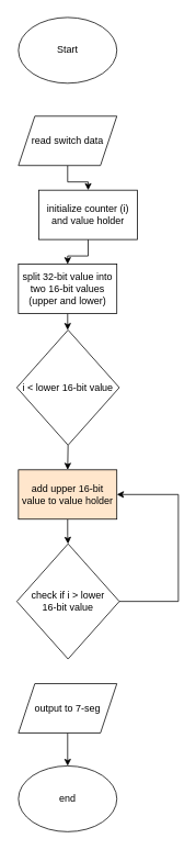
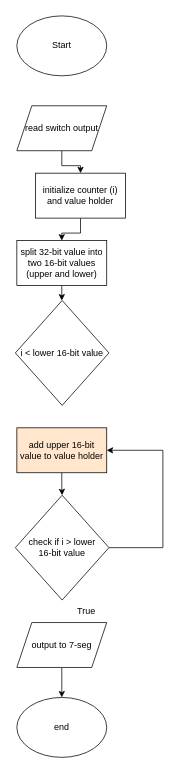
  <mxCell id="0" />
  <mxCell id="1" parent="0" />
  <mxCell id="2" value="Start" style="ellipse;whiteSpace=wrap;html=1;" vertex="1" parent="1"><mxGeometry x="22" y="20" width="120" height="80" as="geometry" /></mxCell>
  <mxCell id="3" style="edgeStyle=orthogonalEdgeStyle;rounded=0;orthogonalLoop=1;jettySize=auto;html=1;entryX=0.5;entryY=0;entryDx=0;entryDy=0;" edge="1" parent="1" source="4" target="12"><mxGeometry relative="1" as="geometry" /></mxCell>
- <mxCell id="4" value="read switch data" style="shape=parallelogram;perimeter=parallelogramPerimeter;whiteSpace=wrap;html=1;fixedSize=1;" vertex="1" parent="1"><mxGeometry x="22" y="140" width="120" height="60" as="geometry" /></mxCell>
+ <mxCell id="4" value="read switch output" style="shape=parallelogram;perimeter=parallelogramPerimeter;whiteSpace=wrap;html=1;fixedSize=1;" vertex="1" parent="1"><mxGeometry x="22" y="140" width="120" height="60" as="geometry" /></mxCell>
  <mxCell id="5" style="edgeStyle=orthogonalEdgeStyle;rounded=0;orthogonalLoop=1;jettySize=auto;html=1;entryX=0.5;entryY=0;entryDx=0;entryDy=0;" edge="1" parent="1" source="6" target="8"><mxGeometry relative="1" as="geometry" /></mxCell>
  <mxCell id="6" value="split 32-bit value into two 16-bit values (upper and lower)" style="rounded=0;whiteSpace=wrap;html=1;" vertex="1" parent="1"><mxGeometry x="22" y="320" width="120" height="60" as="geometry" /></mxCell>
- <mxCell id="7" style="edgeStyle=orthogonalEdgeStyle;rounded=0;orthogonalLoop=1;jettySize=auto;html=1;exitX=0.5;exitY=1;exitDx=0;exitDy=0;entryX=0.5;entryY=0;entryDx=0;entryDy=0;" edge="1" parent="1" source="8" target="10"><mxGeometry relative="1" as="geometry" /></mxCell>
  <mxCell id="8" value="i &amp;lt; lower 16-bit value" style="rhombus;whiteSpace=wrap;html=1;" vertex="1" parent="1"><mxGeometry x="20" y="400" width="125" height="140" as="geometry" /></mxCell>
  <mxCell id="9" style="edgeStyle=orthogonalEdgeStyle;rounded=0;orthogonalLoop=1;jettySize=auto;html=1;entryX=0.5;entryY=0;entryDx=0;entryDy=0;" edge="1" parent="1" source="10" target="13"><mxGeometry relative="1" as="geometry" /></mxCell>
  <mxCell id="10" value="add upper 16-bit value to value holder" style="rounded=0;whiteSpace=wrap;html=1;fillColor=#ffe6cc;" vertex="1" parent="1"><mxGeometry x="22" y="570" width="120" height="60" as="geometry" /></mxCell>
  <mxCell id="11" style="edgeStyle=orthogonalEdgeStyle;rounded=0;orthogonalLoop=1;jettySize=auto;html=1;entryX=0.5;entryY=0;entryDx=0;entryDy=0;" edge="1" parent="1" source="12" target="6"><mxGeometry relative="1" as="geometry" /></mxCell>
  <mxCell id="12" value="initialize counter (i) and value holder" style="rounded=0;whiteSpace=wrap;html=1;" vertex="1" parent="1"><mxGeometry x="47" y="230" width="120" height="60" as="geometry" /></mxCell>
  <mxCell id="13" value="check if i &amp;gt; lower &lt;br&gt;16-bit value" style="rhombus;whiteSpace=wrap;html=1;" vertex="1" parent="1"><mxGeometry x="20" y="660" width="125" height="140" as="geometry" /></mxCell>
  <mxCell id="14" style="edgeStyle=orthogonalEdgeStyle;rounded=0;orthogonalLoop=1;jettySize=auto;html=1;entryX=0.5;entryY=0;entryDx=0;entryDy=0;" edge="1" parent="1" source="15" target="16"><mxGeometry relative="1" as="geometry" /></mxCell>
  <mxCell id="15" value="output to 7-seg" style="shape=parallelogram;perimeter=parallelogramPerimeter;whiteSpace=wrap;html=1;fixedSize=1;" vertex="1" parent="1"><mxGeometry x="22" y="830" width="120" height="60" as="geometry" /></mxCell>
  <mxCell id="16" value="end" style="ellipse;whiteSpace=wrap;html=1;" vertex="1" parent="1"><mxGeometry x="22" y="930" width="120" height="80" as="geometry" /></mxCell>
  <mxCell id="17" value="" style="endArrow=none;html=1;rounded=0;exitX=1;exitY=0.5;exitDx=0;exitDy=0;" edge="1" parent="1" source="13"><mxGeometry width="50" height="50" relative="1" as="geometry"><mxPoint x="177" y="730" as="sourcePoint" /><mxPoint x="217" y="730" as="targetPoint" /></mxGeometry></mxCell>
  <mxCell id="18" value="" style="endArrow=none;html=1;rounded=0;" edge="1" parent="1"><mxGeometry width="50" height="50" relative="1" as="geometry"><mxPoint x="217" y="730" as="sourcePoint" /><mxPoint x="217" y="600" as="targetPoint" /></mxGeometry></mxCell>
  <mxCell id="19" value="" style="endArrow=classic;html=1;rounded=0;entryX=1;entryY=0.5;entryDx=0;entryDy=0;" edge="1" parent="1" target="10"><mxGeometry width="50" height="50" relative="1" as="geometry"><mxPoint x="217" y="600" as="sourcePoint" /><mxPoint x="267" y="540" as="targetPoint" /></mxGeometry></mxCell>
+ <mxCell id="20" value="True" style="text;html=1;strokeColor=none;fillColor=none;align=center;verticalAlign=middle;whiteSpace=wrap;rounded=0;" vertex="1" parent="1"><mxGeometry x="85" y="800" width="60" height="30" as="geometry" /></mxCell>
